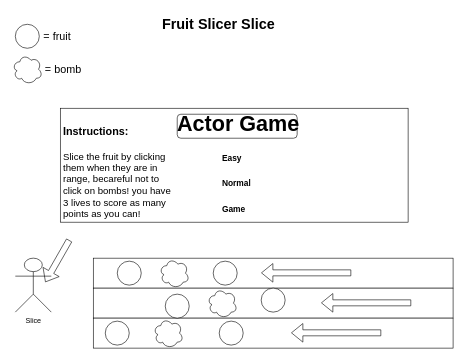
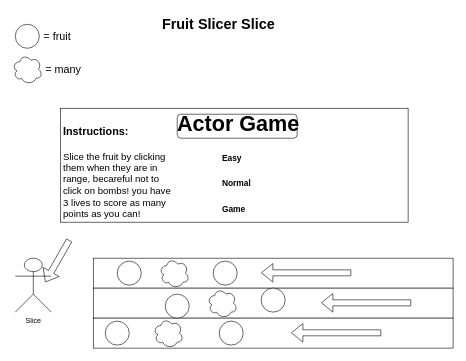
  <mxCell id="0" />
  <mxCell id="1" parent="0" />
  <mxCell id="2" value="Slice" style="shape=umlActor;verticalLabelPosition=bottom;verticalAlign=top;html=1;outlineConnect=0;" vertex="1" parent="1"><mxGeometry x="25" y="430" width="60" height="90" as="geometry" /></mxCell>
  <mxCell id="3" value="&lt;h1&gt;Fruit Slicer Slice&lt;/h1&gt;" style="text;html=1;strokeColor=none;fillColor=none;spacing=5;spacingTop=-20;whiteSpace=wrap;overflow=hidden;rounded=0;" vertex="1" parent="1"><mxGeometry x="265" y="20" width="210" height="40" as="geometry" /></mxCell>
  <mxCell id="4" value="" style="shape=flexArrow;endArrow=classic;html=1;" edge="1" parent="1"><mxGeometry width="50" height="50" relative="1" as="geometry"><mxPoint x="115" y="400" as="sourcePoint" /><mxPoint x="75" y="470" as="targetPoint" /></mxGeometry></mxCell>
  <mxCell id="5" value="" style="ellipse;whiteSpace=wrap;html=1;aspect=fixed;" vertex="1" parent="1"><mxGeometry x="25" y="40" width="40" height="40" as="geometry" /></mxCell>
  <mxCell id="6" value="" style="rounded=0;whiteSpace=wrap;html=1;" vertex="1" parent="1"><mxGeometry x="155" y="430" width="600" height="50" as="geometry" /></mxCell>
  <mxCell id="7" value="" style="rounded=0;whiteSpace=wrap;html=1;" vertex="1" parent="1"><mxGeometry x="155" y="480" width="600" height="50" as="geometry" /></mxCell>
  <mxCell id="8" value="" style="rounded=0;whiteSpace=wrap;html=1;" vertex="1" parent="1"><mxGeometry x="155" y="530" width="600" height="50" as="geometry" /></mxCell>
  <mxCell id="9" value="&lt;font style=&quot;font-size: 18px;&quot;&gt;= fruit&lt;/font&gt;" style="text;html=1;strokeColor=none;fillColor=none;align=center;verticalAlign=middle;whiteSpace=wrap;rounded=0;" vertex="1" parent="1"><mxGeometry x="45" y="42.5" width="100" height="35" as="geometry" /></mxCell>
  <mxCell id="10" value="" style="ellipse;shape=cloud;whiteSpace=wrap;html=1;fontSize=18;" vertex="1" parent="1"><mxGeometry x="20" y="90" width="50" height="50" as="geometry" /></mxCell>
- <mxCell id="11" value="&lt;font style=&quot;font-size: 18px;&quot;&gt;= bomb&lt;/font&gt;" style="text;html=1;strokeColor=none;fillColor=none;align=center;verticalAlign=middle;whiteSpace=wrap;rounded=0;" vertex="1" parent="1"><mxGeometry x="55" y="97.5" width="100" height="35" as="geometry" /></mxCell>
+ <mxCell id="11" value="&lt;font style=&quot;font-size: 18px;&quot;&gt;= many&lt;/font&gt;" style="text;html=1;strokeColor=none;fillColor=none;align=center;verticalAlign=middle;whiteSpace=wrap;rounded=0;" vertex="1" parent="1"><mxGeometry x="55" y="97.5" width="100" height="35" as="geometry" /></mxCell>
  <mxCell id="12" value="" style="ellipse;whiteSpace=wrap;html=1;aspect=fixed;fontSize=18;" vertex="1" parent="1"><mxGeometry x="195" y="435" width="40" height="40" as="geometry" /></mxCell>
  <mxCell id="13" value="" style="ellipse;whiteSpace=wrap;html=1;aspect=fixed;fontSize=18;" vertex="1" parent="1"><mxGeometry x="355" y="435" width="40" height="40" as="geometry" /></mxCell>
  <mxCell id="14" value="" style="ellipse;whiteSpace=wrap;html=1;aspect=fixed;fontSize=18;" vertex="1" parent="1"><mxGeometry x="365" y="535" width="40" height="40" as="geometry" /></mxCell>
  <mxCell id="15" value="" style="ellipse;whiteSpace=wrap;html=1;aspect=fixed;fontSize=18;" vertex="1" parent="1"><mxGeometry x="175" y="535" width="40" height="40" as="geometry" /></mxCell>
  <mxCell id="16" value="" style="ellipse;whiteSpace=wrap;html=1;aspect=fixed;fontSize=18;" vertex="1" parent="1"><mxGeometry x="275" y="490" width="40" height="40" as="geometry" /></mxCell>
  <mxCell id="17" value="" style="ellipse;whiteSpace=wrap;html=1;aspect=fixed;fontSize=18;" vertex="1" parent="1"><mxGeometry x="435" y="480" width="40" height="40" as="geometry" /></mxCell>
  <mxCell id="18" value="" style="ellipse;shape=cloud;whiteSpace=wrap;html=1;fontSize=18;" vertex="1" parent="1"><mxGeometry x="265" y="430" width="50" height="50" as="geometry" /></mxCell>
  <mxCell id="19" value="" style="ellipse;shape=cloud;whiteSpace=wrap;html=1;fontSize=18;" vertex="1" parent="1"><mxGeometry x="255" y="530" width="50" height="50" as="geometry" /></mxCell>
  <mxCell id="20" value="" style="ellipse;shape=cloud;whiteSpace=wrap;html=1;fontSize=18;" vertex="1" parent="1"><mxGeometry x="345" y="480" width="50" height="50" as="geometry" /></mxCell>
  <mxCell id="21" value="" style="shape=flexArrow;endArrow=classic;html=1;fontSize=18;" edge="1" parent="1"><mxGeometry width="50" height="50" relative="1" as="geometry"><mxPoint x="585" y="454.5" as="sourcePoint" /><mxPoint x="435" y="454.5" as="targetPoint" /></mxGeometry></mxCell>
  <mxCell id="22" value="" style="shape=flexArrow;endArrow=classic;html=1;fontSize=18;" edge="1" parent="1"><mxGeometry width="50" height="50" relative="1" as="geometry"><mxPoint x="635" y="554.5" as="sourcePoint" /><mxPoint x="485" y="554.5" as="targetPoint" /></mxGeometry></mxCell>
  <mxCell id="23" value="" style="shape=flexArrow;endArrow=classic;html=1;fontSize=18;" edge="1" parent="1"><mxGeometry width="50" height="50" relative="1" as="geometry"><mxPoint x="685" y="504.5" as="sourcePoint" /><mxPoint x="535" y="504.5" as="targetPoint" /></mxGeometry></mxCell>
  <mxCell id="24" value="" style="rounded=0;whiteSpace=wrap;html=1;fontSize=18;" vertex="1" parent="1"><mxGeometry x="100" y="180" width="580" height="190" as="geometry" /></mxCell>
  <mxCell id="25" value="" style="rounded=1;whiteSpace=wrap;html=1;fontSize=18;" vertex="1" parent="1"><mxGeometry x="295" y="190" width="200" height="40" as="geometry" /></mxCell>
  <mxCell id="26" value="&lt;h1&gt;Actor Game&lt;/h1&gt;" style="text;html=1;strokeColor=none;fillColor=none;spacing=5;spacingTop=-20;whiteSpace=wrap;overflow=hidden;rounded=0;fontSize=18;" vertex="1" parent="1"><mxGeometry x="290" y="170" width="215" height="70" as="geometry" /></mxCell>
  <mxCell id="27" value="&lt;h1&gt;&lt;font style=&quot;font-size: 14px;&quot;&gt;Easy&lt;br&gt;Normal&lt;br&gt;Game&lt;/font&gt;&lt;/h1&gt;" style="text;html=1;strokeColor=none;fillColor=none;spacing=5;spacingTop=-20;whiteSpace=wrap;overflow=hidden;rounded=0;fontSize=18;" vertex="1" parent="1"><mxGeometry x="365" y="220" width="60" height="140" as="geometry" /></mxCell>
  <mxCell id="28" value="&lt;h1&gt;&lt;font style=&quot;font-size: 18px;&quot;&gt;Instructions:&lt;/font&gt;&lt;/h1&gt;&lt;div&gt;&lt;font size=&quot;3&quot; style=&quot;&quot;&gt;Slice the fruit by clicking them when they are in range, becareful not to click on bombs! you have 3 lives to score as many points as you can!&lt;/font&gt;&lt;/div&gt;" style="text;html=1;strokeColor=none;fillColor=none;spacing=5;spacingTop=-20;whiteSpace=wrap;overflow=hidden;rounded=0;fontSize=14;" vertex="1" parent="1"><mxGeometry x="100" y="190" width="195" height="180" as="geometry" /></mxCell>
